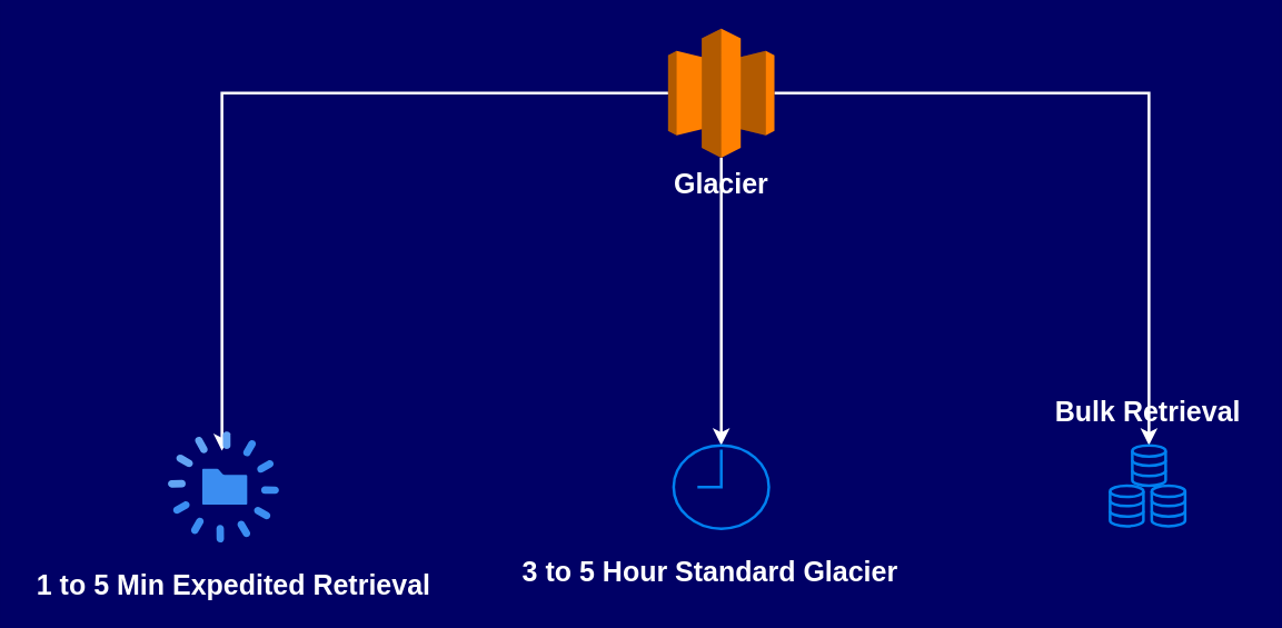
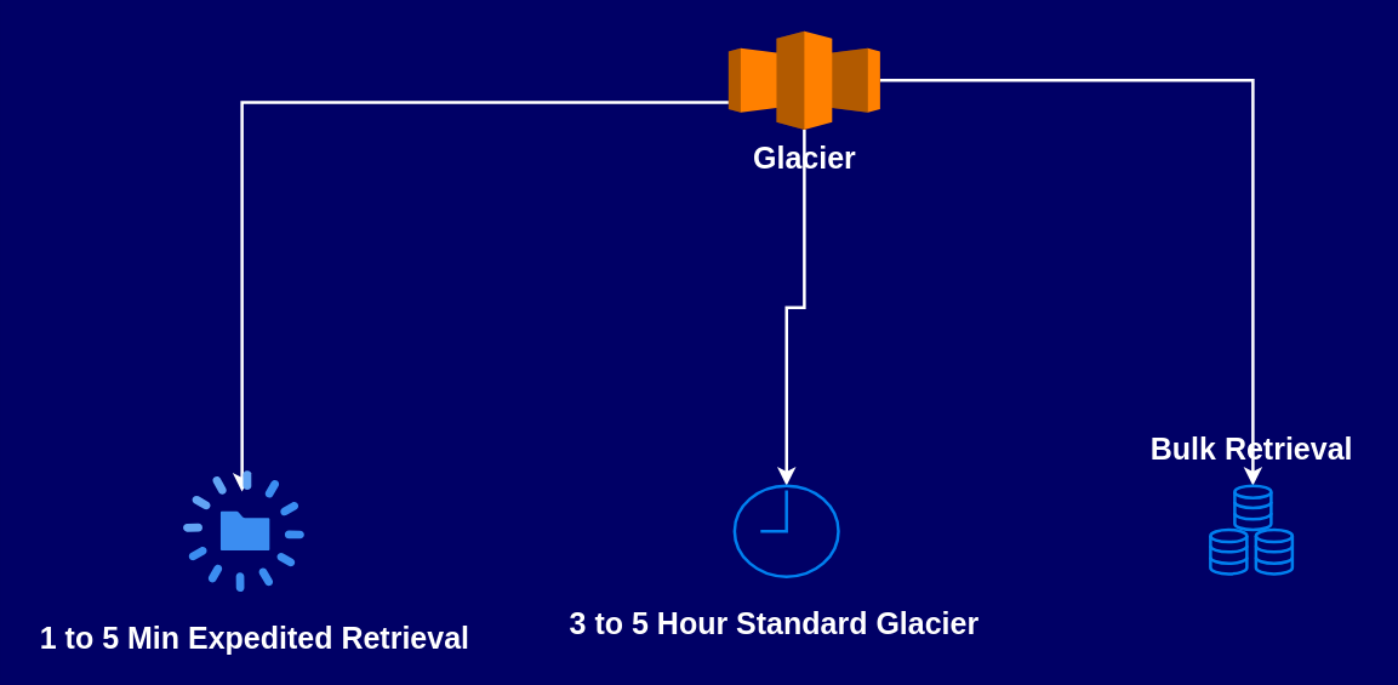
  <mxCell id="0" />
  <mxCell id="1" parent="0" />
  <mxCell id="2" style="edgeStyle=orthogonalEdgeStyle;rounded=0;orthogonalLoop=1;jettySize=auto;html=1;entryX=0.488;entryY=0.175;entryDx=0;entryDy=0;entryPerimeter=0;strokeColor=#FFFFFF;strokeWidth=2;" edge="1" parent="1" source="5" target="6"><mxGeometry relative="1" as="geometry"><Array as="points"><mxPoint x="159" y="67" /></Array></mxGeometry></mxCell>
  <mxCell id="3" style="edgeStyle=orthogonalEdgeStyle;rounded=0;orthogonalLoop=1;jettySize=auto;html=1;strokeColor=#FFFFFF;strokeWidth=2;" edge="1" parent="1" source="5" target="8"><mxGeometry relative="1" as="geometry" /></mxCell>
  <mxCell id="4" style="edgeStyle=orthogonalEdgeStyle;rounded=0;orthogonalLoop=1;jettySize=auto;html=1;strokeColor=#FFFFFF;strokeWidth=2;" edge="1" parent="1" source="5" target="12"><mxGeometry relative="1" as="geometry" /></mxCell>
- <mxCell id="5" value="&lt;font color=&quot;#ffffff&quot; size=&quot;1&quot;&gt;&lt;b style=&quot;font-size: 20px&quot;&gt;Glacier&lt;/b&gt;&lt;/font&gt;" style="outlineConnect=0;dashed=0;verticalLabelPosition=bottom;verticalAlign=top;align=center;html=1;shape=mxgraph.aws3.glacier;gradientColor=none;fillColor=#FF8000;" vertex="1" parent="1"><mxGeometry x="480" y="20" width="76.5" height="93" as="geometry" /></mxCell>
+ <mxCell id="5" value="&lt;font color=&quot;#ffffff&quot; size=&quot;1&quot;&gt;&lt;b style=&quot;font-size: 20px&quot;&gt;Glacier&lt;/b&gt;&lt;/font&gt;" style="outlineConnect=0;dashed=0;verticalLabelPosition=bottom;verticalAlign=top;align=center;html=1;shape=mxgraph.aws3.glacier;gradientColor=none;fillColor=#FF8000;" vertex="1" parent="1"><mxGeometry x="480" y="20" width="100" height="65" as="geometry" /></mxCell>
  <mxCell id="6" value="" style="html=1;aspect=fixed;strokeColor=none;shadow=0;align=center;verticalAlign=top;fillColor=#3B8DF1;shape=mxgraph.gcp2.lifecycle" vertex="1" parent="1"><mxGeometry x="120" y="310" width="80" height="80" as="geometry" /></mxCell>
  <mxCell id="7" value="&lt;font color=&quot;#ffffff&quot;&gt;&lt;span style=&quot;font-size: 20px&quot;&gt;&lt;b&gt;1 to 5 Min Expedited Retrieval&amp;nbsp;&lt;/b&gt;&lt;/span&gt;&lt;/font&gt;" style="text;html=1;resizable=0;autosize=1;align=center;verticalAlign=middle;points=[];fillColor=none;strokeColor=none;rounded=0;" vertex="1" parent="1"><mxGeometry x="20" y="410" width="300" height="20" as="geometry" /></mxCell>
  <mxCell id="8" value="" style="html=1;verticalLabelPosition=bottom;align=center;labelBackgroundColor=#ffffff;verticalAlign=top;strokeWidth=2;strokeColor=#0080F0;shadow=0;dashed=0;shape=mxgraph.ios7.icons.clock;fillColor=none;" vertex="1" parent="1"><mxGeometry x="484" y="320" width="68.5" height="60" as="geometry" /></mxCell>
  <mxCell id="9" value="&lt;font color=&quot;#ffffff&quot;&gt;&lt;span style=&quot;font-size: 20px&quot;&gt;&lt;b&gt;3 to 5 Hour Standard Glacier&lt;/b&gt;&lt;/span&gt;&lt;/font&gt;" style="text;html=1;resizable=0;autosize=1;align=center;verticalAlign=middle;points=[];fillColor=none;strokeColor=none;rounded=0;" vertex="1" parent="1"><mxGeometry x="360" y="400" width="300" height="20" as="geometry" /></mxCell>
  <mxCell id="10" value="" style="group" vertex="1" connectable="0" parent="1"><mxGeometry x="798" y="320" width="54" height="58.2" as="geometry" /></mxCell>
  <mxCell id="11" value="" style="html=1;verticalLabelPosition=bottom;align=center;labelBackgroundColor=#ffffff;verticalAlign=top;strokeWidth=2;strokeColor=#0080F0;shadow=0;dashed=0;shape=mxgraph.ios7.icons.data;fillColor=none;" vertex="1" parent="10"><mxGeometry x="30" y="29.1" width="24" height="29.1" as="geometry" /></mxCell>
  <mxCell id="12" value="" style="html=1;verticalLabelPosition=bottom;align=center;labelBackgroundColor=#ffffff;verticalAlign=top;strokeWidth=2;strokeColor=#0080F0;shadow=0;dashed=0;shape=mxgraph.ios7.icons.data;fillColor=none;" vertex="1" parent="10"><mxGeometry x="16" width="24" height="29.1" as="geometry" /></mxCell>
  <mxCell id="13" value="" style="html=1;verticalLabelPosition=bottom;align=center;labelBackgroundColor=#ffffff;verticalAlign=top;strokeWidth=2;strokeColor=#0080F0;shadow=0;dashed=0;shape=mxgraph.ios7.icons.data;fillColor=none;" vertex="1" parent="10"><mxGeometry y="29.1" width="24" height="29.1" as="geometry" /></mxCell>
  <mxCell id="14" value="&lt;font color=&quot;#ffffff&quot;&gt;&lt;span style=&quot;font-size: 20px&quot;&gt;&lt;b&gt;Bulk Retrieval&lt;/b&gt;&lt;/span&gt;&lt;/font&gt;" style="text;html=1;resizable=0;autosize=1;align=center;verticalAlign=middle;points=[];fillColor=none;strokeColor=none;rounded=0;" vertex="1" parent="1"><mxGeometry x="750" y="285" width="150" height="20" as="geometry" /></mxCell>
